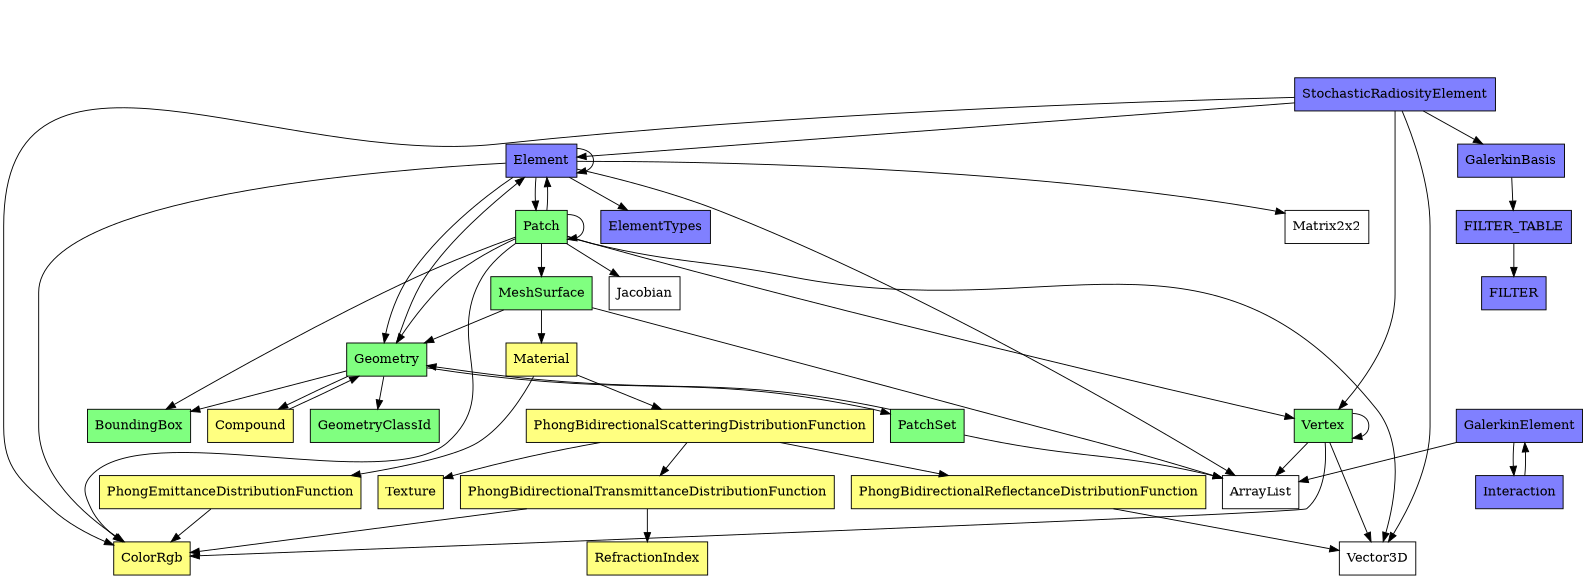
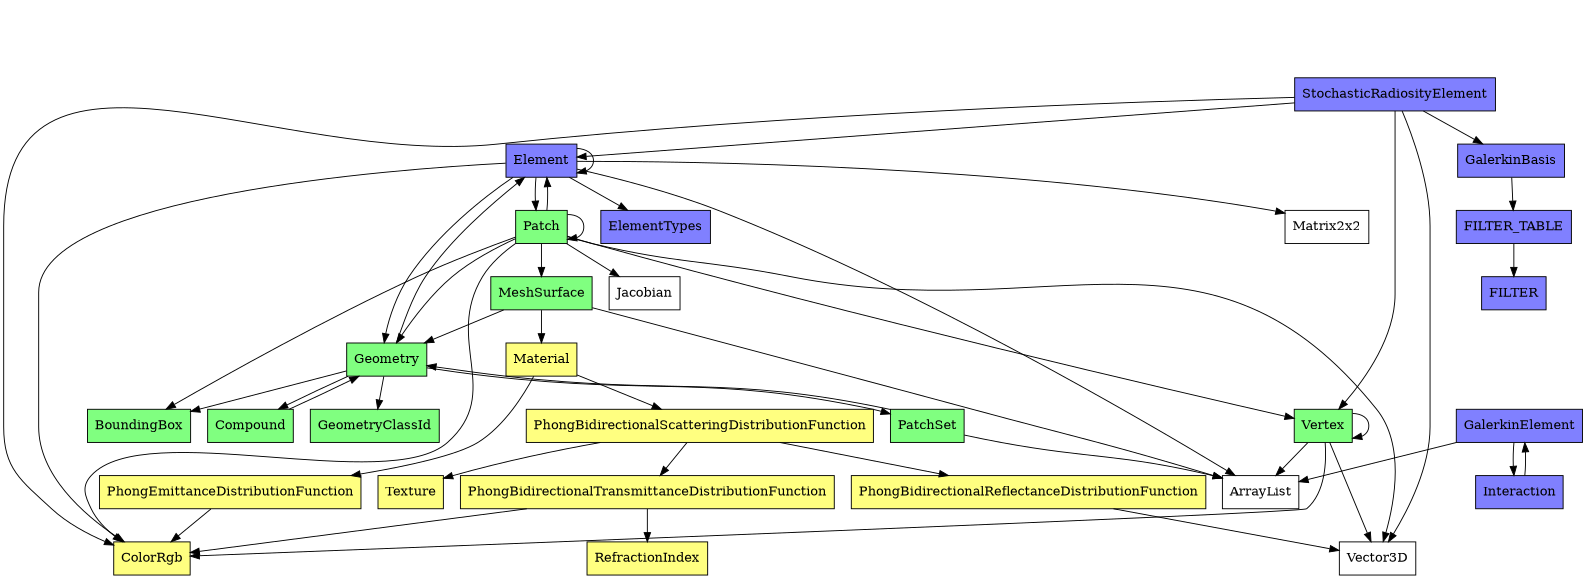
  digraph {
    node [fillcolor="#8080ff" shape=box style=filled]
    Element
    ElementTypes
    ArrayList [fillcolor="" style=""]
    Matrix2x2 [fillcolor="" style=""]
    Patch [fillcolor="#80ff80"]
    Geometry [fillcolor="#80ff80"]
    ColorRgb [fillcolor="#ffff80"]
    Vector3D [fillcolor="" style=""]
    Vertex [fillcolor="#80ff80"]
    MeshSurface [fillcolor="#80ff80"]
    Jacobian [fillcolor="" style=""]
    BoundingBox [fillcolor="#80ff80"]
    PatchSet [fillcolor="#80ff80"]
-   Compound [fillcolor="#ffff80"]
+   Compound [fillcolor="#80ff80"]
    GeometryClassId [fillcolor="#80ff80"]
    GalerkinElement
    Interaction
    GalerkinBasis
    FILTER_TABLE
    FILTER
    StochasticRadiosityElement
    Material [fillcolor="#ffff80"]
    PhongBidirectionalScatteringDistributionFunction [fillcolor="#ffff80"]
    PhongEmittanceDistributionFunction [fillcolor="#ffff80"]
    Texture [fillcolor="#ffff80"]
    PhongBidirectionalTransmittanceDistributionFunction [fillcolor="#ffff80"]
    PhongBidirectionalReflectanceDistributionFunction [fillcolor="#ffff80"]
    RefractionIndex [fillcolor="#ffff80"]
    Element -> Element
    Element -> ElementTypes
    Element -> ArrayList
    Element -> Matrix2x2
    Element -> Patch
    Element -> Geometry
    Element -> ColorRgb
    Patch -> Element
    Patch -> Patch
    Patch -> Geometry
    Patch -> ColorRgb
    Patch -> Vector3D
    Patch -> Vertex
    Patch -> MeshSurface
    Patch -> Jacobian
    Patch -> BoundingBox
    Geometry -> Element
    Geometry -> BoundingBox
    Geometry -> PatchSet
    Geometry -> Compound
    Geometry -> GeometryClassId
    Vertex -> ArrayList
    Vertex -> ColorRgb
    Vertex -> Vector3D
    Vertex -> Vertex
    MeshSurface -> ArrayList
    MeshSurface -> Geometry
    MeshSurface -> Material
    PatchSet -> ArrayList
    PatchSet -> Geometry
    Compound -> Geometry
    GalerkinElement -> ArrayList
    GalerkinElement -> Interaction
    Interaction -> GalerkinElement
    GalerkinBasis -> FILTER_TABLE
    FILTER_TABLE -> FILTER
    StochasticRadiosityElement -> Element
    StochasticRadiosityElement -> ColorRgb
    StochasticRadiosityElement -> Vector3D
    StochasticRadiosityElement -> Vertex
    StochasticRadiosityElement -> GalerkinBasis
    Material -> PhongBidirectionalScatteringDistributionFunction
    Material -> PhongEmittanceDistributionFunction
    PhongBidirectionalScatteringDistributionFunction -> Texture
    PhongBidirectionalScatteringDistributionFunction -> PhongBidirectionalTransmittanceDistributionFunction
    PhongBidirectionalScatteringDistributionFunction -> PhongBidirectionalReflectanceDistributionFunction
    PhongEmittanceDistributionFunction -> ColorRgb
    PhongBidirectionalTransmittanceDistributionFunction -> ColorRgb
    PhongBidirectionalTransmittanceDistributionFunction -> RefractionIndex
    PhongBidirectionalReflectanceDistributionFunction -> Vector3D
  }
